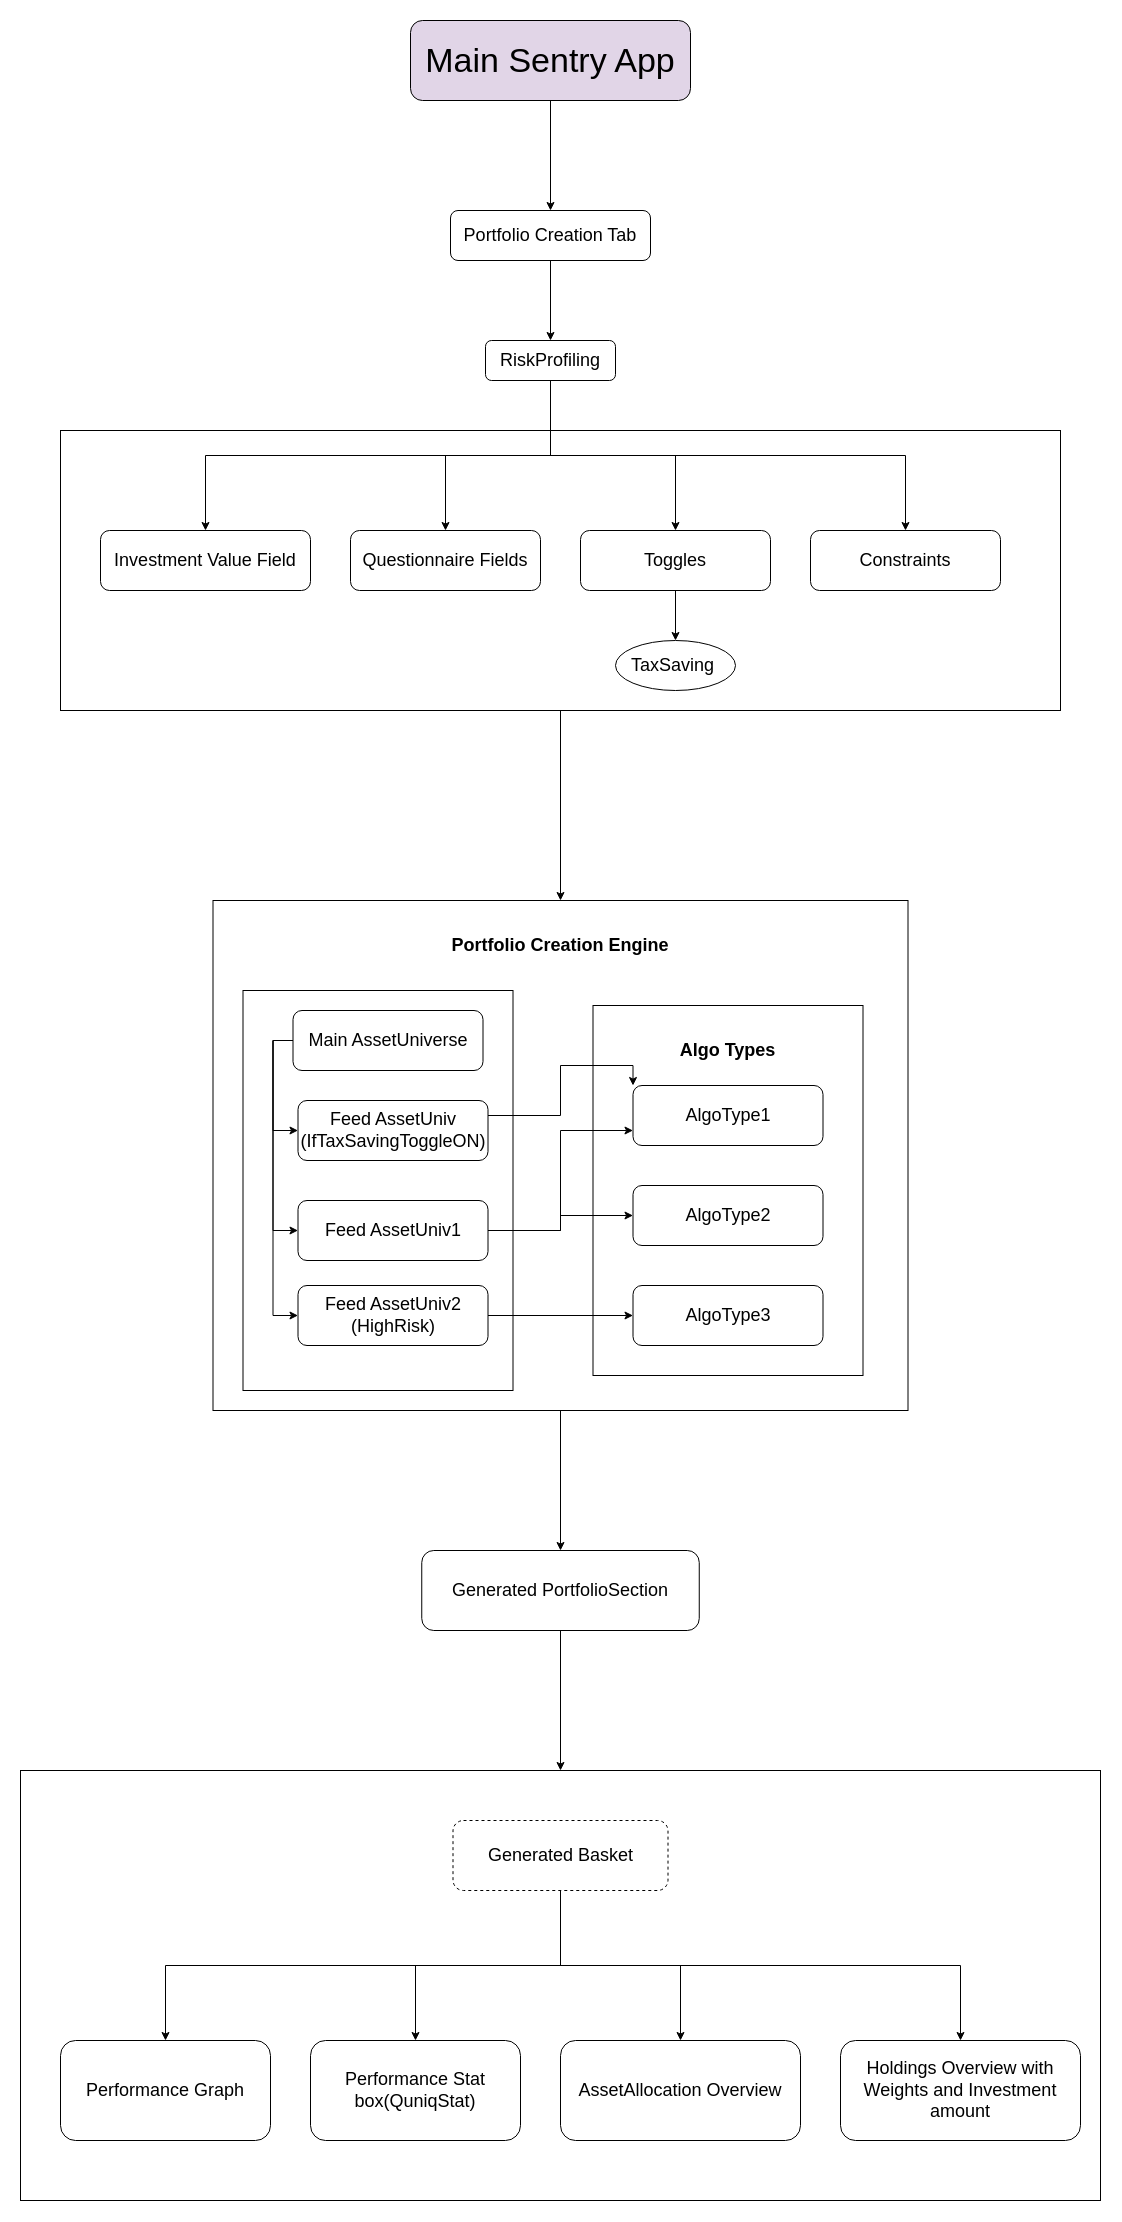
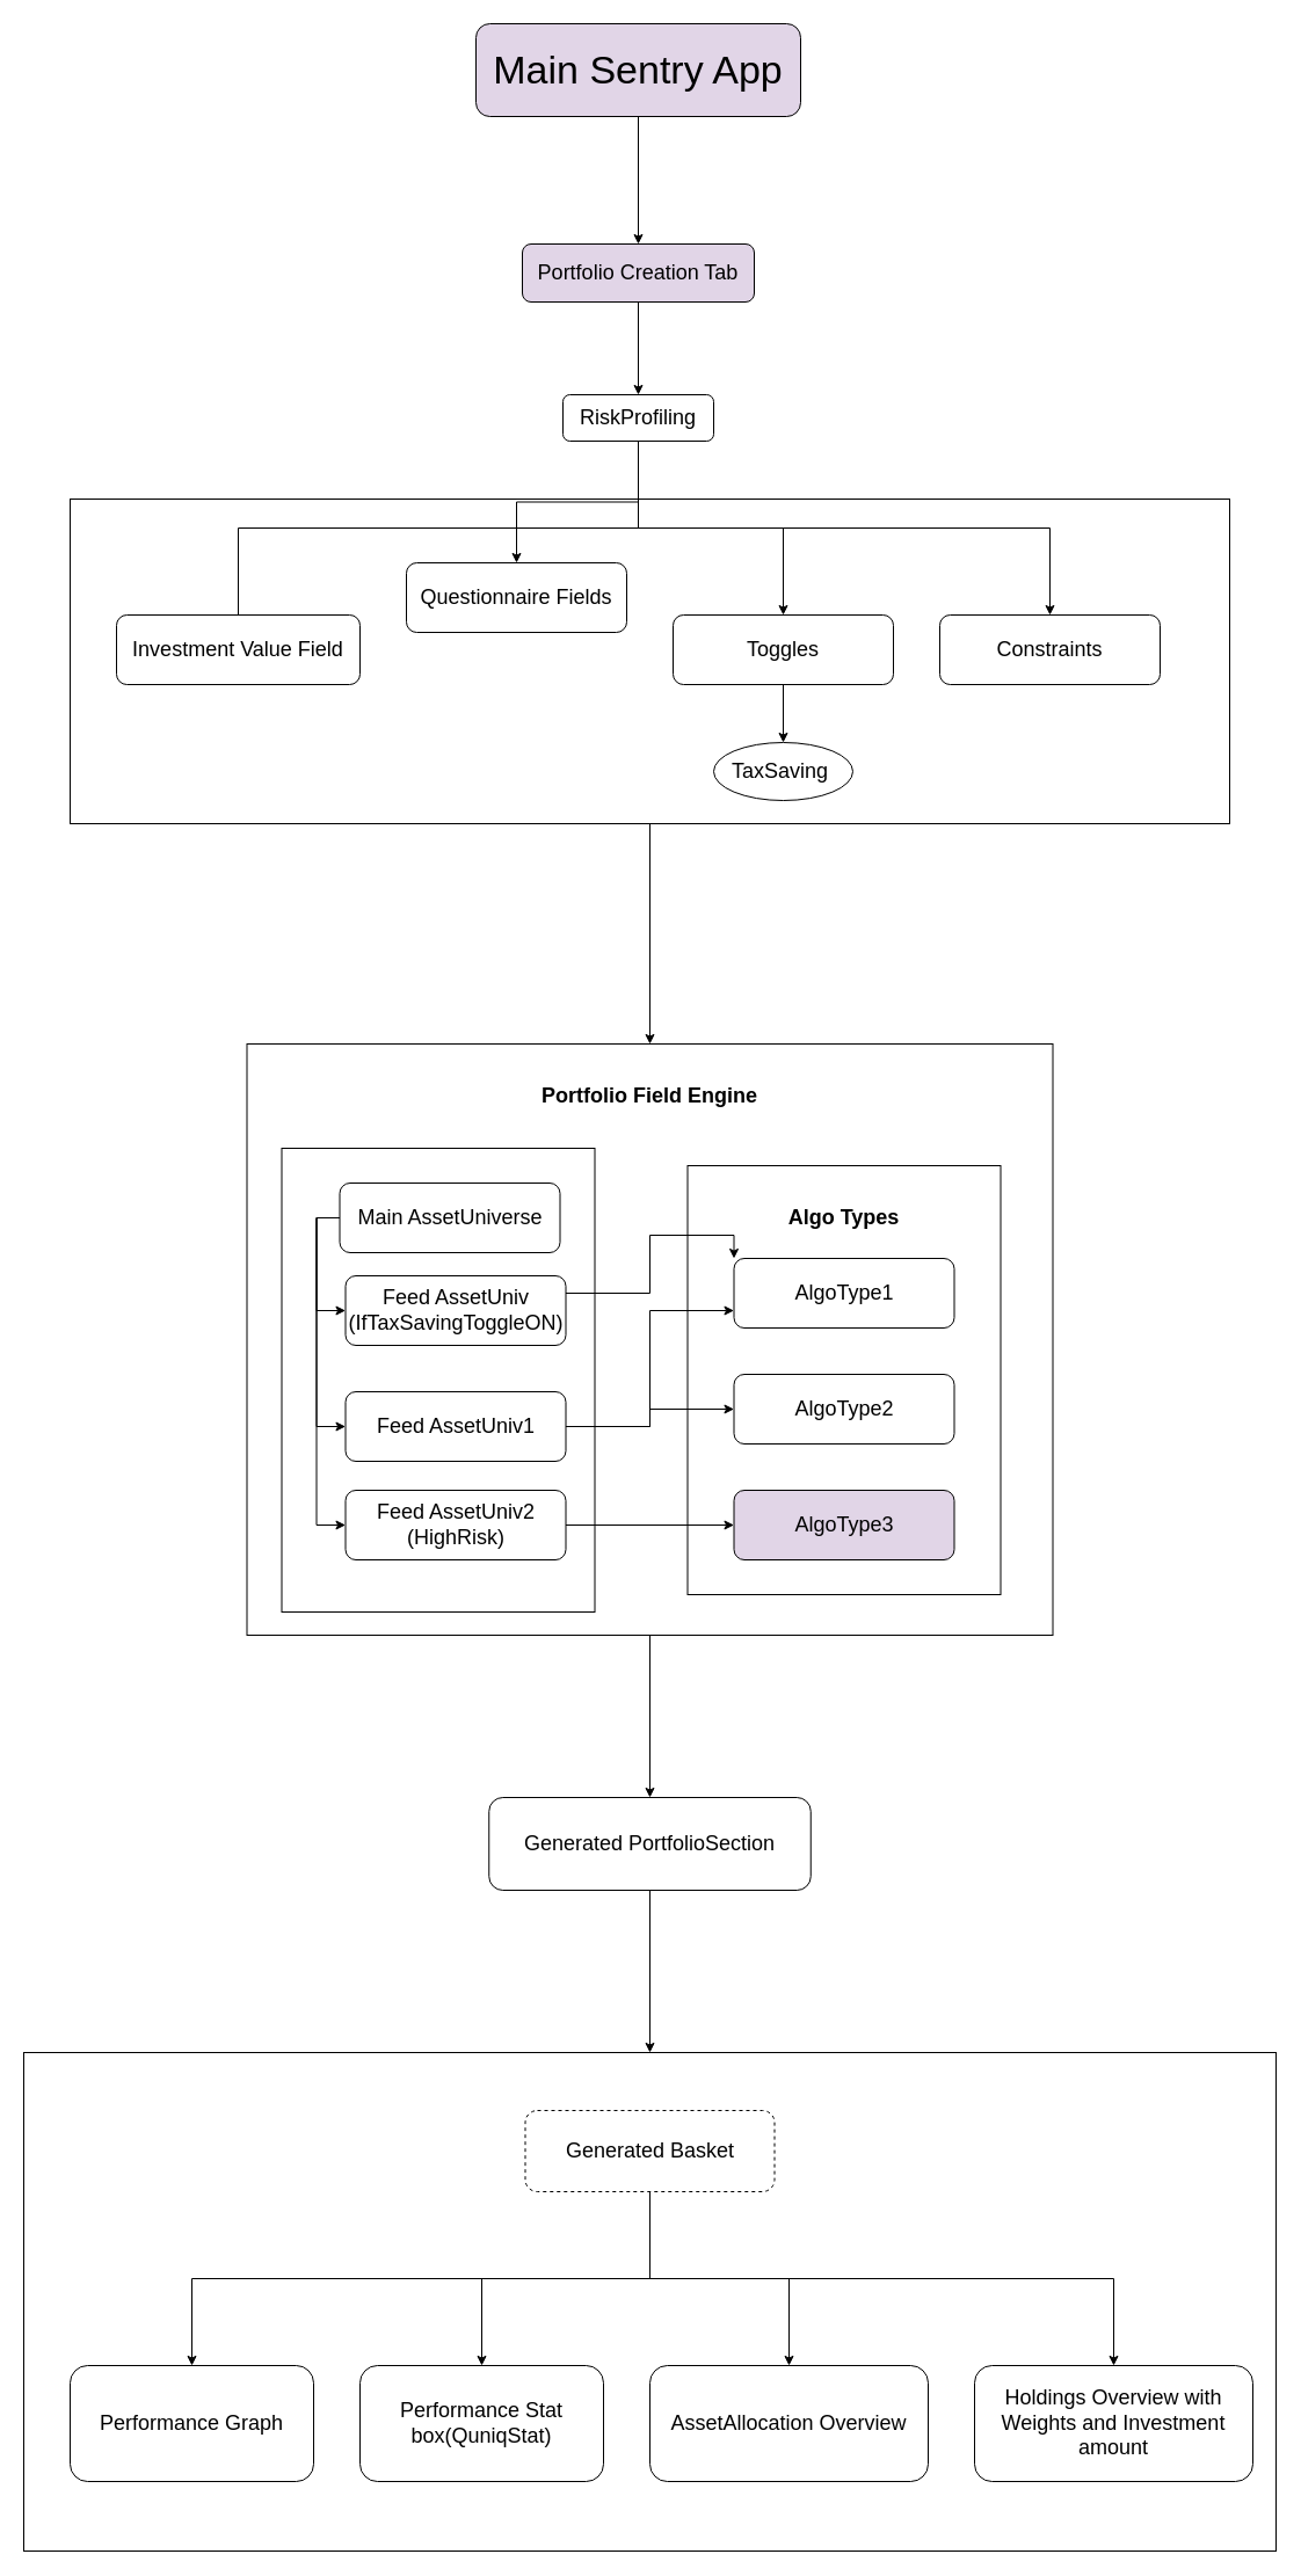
  <mxCell id="0" />
  <mxCell id="1" parent="0" />
  <mxCell id="2" style="edgeStyle=orthogonalEdgeStyle;rounded=0;orthogonalLoop=1;jettySize=auto;html=1;exitX=0.5;exitY=1;exitDx=0;exitDy=0;entryX=0.5;entryY=0;entryDx=0;entryDy=0;fontSize=18;" edge="1" parent="1" source="3" target="5"><mxGeometry relative="1" as="geometry" /></mxCell>
  <mxCell id="3" value="Main Sentry App" style="rounded=1;whiteSpace=wrap;html=1;fontSize=34;fillColor=#e1d5e7;" vertex="1" parent="1"><mxGeometry x="410" y="20" width="280" height="80" as="geometry" /></mxCell>
  <mxCell id="4" style="edgeStyle=orthogonalEdgeStyle;rounded=0;orthogonalLoop=1;jettySize=auto;html=1;exitX=0.5;exitY=1;exitDx=0;exitDy=0;fontSize=18;" edge="1" parent="1" source="5" target="12"><mxGeometry relative="1" as="geometry" /></mxCell>
- <mxCell id="5" value="&lt;font style=&quot;font-size: 18px;&quot;&gt;Portfolio Creation Tab&lt;/font&gt;" style="rounded=1;whiteSpace=wrap;html=1;fontSize=18;verticalAlign=middle;" vertex="1" parent="1"><mxGeometry x="450" y="210" width="200" height="50" as="geometry" /></mxCell>
+ <mxCell id="5" value="&lt;font style=&quot;font-size: 18px;&quot;&gt;Portfolio Creation Tab&lt;/font&gt;" style="rounded=1;whiteSpace=wrap;html=1;fontSize=18;verticalAlign=middle;fillColor=#e1d5e7;" vertex="1" parent="1"><mxGeometry x="450" y="210" width="200" height="50" as="geometry" /></mxCell>
  <mxCell id="6" style="edgeStyle=orthogonalEdgeStyle;rounded=0;orthogonalLoop=1;jettySize=auto;html=1;exitX=0.5;exitY=1;exitDx=0;exitDy=0;entryX=0.5;entryY=0;entryDx=0;entryDy=0;fontSize=18;" edge="1" parent="1" source="7" target="27"><mxGeometry relative="1" as="geometry" /></mxCell>
  <mxCell id="7" value="" style="rounded=0;whiteSpace=wrap;html=1;fontSize=18;" vertex="1" parent="1"><mxGeometry x="60" y="430" width="1000" height="280" as="geometry" /></mxCell>
- <mxCell id="8" style="edgeStyle=orthogonalEdgeStyle;rounded=0;orthogonalLoop=1;jettySize=auto;html=1;exitX=0.5;exitY=1;exitDx=0;exitDy=0;entryX=0.5;entryY=0;entryDx=0;entryDy=0;fontSize=18;" edge="1" parent="1" source="12" target="14"><mxGeometry relative="1" as="geometry" /></mxCell>
+ <mxCell id="8" style="edgeStyle=orthogonalEdgeStyle;rounded=0;orthogonalLoop=1;jettySize=auto;html=1;exitX=0.5;exitY=1;exitDx=0;exitDy=0;entryX=0.5;entryY=0;entryDx=0;entryDy=0;fontSize=18;endArrow=none;" edge="1" parent="1" source="12" target="14"><mxGeometry relative="1" as="geometry" /></mxCell>
  <mxCell id="9" style="edgeStyle=orthogonalEdgeStyle;rounded=0;orthogonalLoop=1;jettySize=auto;html=1;exitX=0.5;exitY=1;exitDx=0;exitDy=0;entryX=0.5;entryY=0;entryDx=0;entryDy=0;fontSize=18;" edge="1" parent="1" source="12" target="13"><mxGeometry relative="1" as="geometry" /></mxCell>
  <mxCell id="10" style="edgeStyle=orthogonalEdgeStyle;rounded=0;orthogonalLoop=1;jettySize=auto;html=1;exitX=0.5;exitY=1;exitDx=0;exitDy=0;fontSize=18;" edge="1" parent="1" source="12" target="16"><mxGeometry relative="1" as="geometry" /></mxCell>
  <mxCell id="11" style="edgeStyle=orthogonalEdgeStyle;rounded=0;orthogonalLoop=1;jettySize=auto;html=1;exitX=0.5;exitY=1;exitDx=0;exitDy=0;entryX=0.5;entryY=0;entryDx=0;entryDy=0;fontSize=18;" edge="1" parent="1" source="12" target="17"><mxGeometry relative="1" as="geometry" /></mxCell>
  <mxCell id="12" value="RiskProfiling" style="rounded=1;whiteSpace=wrap;html=1;fontSize=18;" vertex="1" parent="1"><mxGeometry x="485" y="340" width="130" height="40" as="geometry" /></mxCell>
- <mxCell id="13" value="Questionnaire Fields" style="rounded=1;whiteSpace=wrap;html=1;fontSize=18;" vertex="1" parent="1"><mxGeometry x="350" y="530" width="190" height="60" as="geometry" /></mxCell>
+ <mxCell id="13" value="Questionnaire Fields" style="rounded=1;whiteSpace=wrap;html=1;fontSize=18;" vertex="1" parent="1"><mxGeometry x="350" y="485" width="190" height="60" as="geometry" /></mxCell>
  <mxCell id="14" value="Investment Value Field" style="rounded=1;whiteSpace=wrap;html=1;fontSize=18;" vertex="1" parent="1"><mxGeometry x="100" y="530" width="210" height="60" as="geometry" /></mxCell>
  <mxCell id="15" style="edgeStyle=orthogonalEdgeStyle;rounded=0;orthogonalLoop=1;jettySize=auto;html=1;exitX=0.5;exitY=1;exitDx=0;exitDy=0;entryX=0.5;entryY=0;entryDx=0;entryDy=0;fontSize=18;" edge="1" parent="1" source="16" target="25"><mxGeometry relative="1" as="geometry" /></mxCell>
  <mxCell id="16" value="Toggles" style="rounded=1;whiteSpace=wrap;html=1;fontSize=18;" vertex="1" parent="1"><mxGeometry x="580" y="530" width="190" height="60" as="geometry" /></mxCell>
  <mxCell id="17" value="Constraints" style="rounded=1;whiteSpace=wrap;html=1;fontSize=18;" vertex="1" parent="1"><mxGeometry x="810" y="530" width="190" height="60" as="geometry" /></mxCell>
  <mxCell id="18" style="edgeStyle=orthogonalEdgeStyle;rounded=0;orthogonalLoop=1;jettySize=auto;html=1;exitX=0.5;exitY=1;exitDx=0;exitDy=0;entryX=0.5;entryY=0;entryDx=0;entryDy=0;fontSize=18;" edge="1" parent="1" source="19" target="20"><mxGeometry relative="1" as="geometry" /></mxCell>
  <mxCell id="19" value="Generated PortfolioSection" style="rounded=1;whiteSpace=wrap;html=1;fontSize=18;" vertex="1" parent="1"><mxGeometry x="421.25" y="1550" width="277.5" height="80" as="geometry" /></mxCell>
  <mxCell id="20" value="" style="rounded=0;whiteSpace=wrap;html=1;fontSize=18;" vertex="1" parent="1"><mxGeometry x="20" y="1770" width="1080" height="430" as="geometry" /></mxCell>
  <mxCell id="21" value="Performance Graph" style="rounded=1;whiteSpace=wrap;html=1;fontSize=18;" vertex="1" parent="1"><mxGeometry x="60" y="2040" width="210" height="100" as="geometry" /></mxCell>
  <mxCell id="22" value="Performance Stat box(QuniqStat)" style="rounded=1;whiteSpace=wrap;html=1;fontSize=18;" vertex="1" parent="1"><mxGeometry x="310" y="2040" width="210" height="100" as="geometry" /></mxCell>
  <mxCell id="23" value="AssetAllocation Overview" style="rounded=1;whiteSpace=wrap;html=1;fontSize=18;" vertex="1" parent="1"><mxGeometry x="560" y="2040" width="240" height="100" as="geometry" /></mxCell>
  <mxCell id="24" value="Holdings Overview with Weights and Investment amount" style="rounded=1;whiteSpace=wrap;html=1;fontSize=18;" vertex="1" parent="1"><mxGeometry x="840" y="2040" width="240" height="100" as="geometry" /></mxCell>
  <mxCell id="25" value="TaxSaving&amp;nbsp;" style="ellipse;whiteSpace=wrap;html=1;fontSize=18;" vertex="1" parent="1"><mxGeometry x="615" y="640" width="120" height="50" as="geometry" /></mxCell>
  <mxCell id="26" style="edgeStyle=orthogonalEdgeStyle;rounded=0;orthogonalLoop=1;jettySize=auto;html=1;exitX=0.5;exitY=1;exitDx=0;exitDy=0;entryX=0.5;entryY=0;entryDx=0;entryDy=0;fontSize=18;" edge="1" parent="1" source="27" target="19"><mxGeometry relative="1" as="geometry" /></mxCell>
  <mxCell id="27" value="" style="rounded=0;whiteSpace=wrap;html=1;fontSize=18;" vertex="1" parent="1"><mxGeometry x="212.5" y="900" width="695" height="510" as="geometry" /></mxCell>
  <mxCell id="28" value="" style="rounded=0;whiteSpace=wrap;html=1;fontSize=18;" vertex="1" parent="1"><mxGeometry x="242.5" y="990" width="270" height="400" as="geometry" /></mxCell>
  <mxCell id="29" style="edgeStyle=orthogonalEdgeStyle;rounded=0;orthogonalLoop=1;jettySize=auto;html=1;exitX=0;exitY=0.5;exitDx=0;exitDy=0;entryX=0;entryY=0.5;entryDx=0;entryDy=0;fontSize=18;" edge="1" parent="1" source="32" target="35"><mxGeometry relative="1" as="geometry" /></mxCell>
  <mxCell id="30" style="edgeStyle=orthogonalEdgeStyle;rounded=0;orthogonalLoop=1;jettySize=auto;html=1;exitX=0;exitY=0.5;exitDx=0;exitDy=0;entryX=0;entryY=0.5;entryDx=0;entryDy=0;fontSize=18;" edge="1" parent="1" source="32" target="33"><mxGeometry relative="1" as="geometry" /></mxCell>
  <mxCell id="31" style="edgeStyle=orthogonalEdgeStyle;rounded=0;orthogonalLoop=1;jettySize=auto;html=1;exitX=0;exitY=0.5;exitDx=0;exitDy=0;entryX=0;entryY=0.5;entryDx=0;entryDy=0;fontSize=18;" edge="1" parent="1" source="32" target="37"><mxGeometry relative="1" as="geometry" /></mxCell>
- <mxCell id="32" value="Main AssetUniverse" style="rounded=1;whiteSpace=wrap;html=1;fontSize=18;" vertex="1" parent="1"><mxGeometry x="292.5" y="1010" width="190" height="60" as="geometry" /></mxCell>
+ <mxCell id="32" value="Main AssetUniverse" style="rounded=1;whiteSpace=wrap;html=1;fontSize=18;" vertex="1" parent="1"><mxGeometry x="292.5" y="1020" width="190" height="60" as="geometry" /></mxCell>
  <mxCell id="33" value="Feed AssetUniv1" style="rounded=1;whiteSpace=wrap;html=1;fontSize=18;" vertex="1" parent="1"><mxGeometry x="297.5" y="1200" width="190" height="60" as="geometry" /></mxCell>
  <mxCell id="34" value="" style="rounded=0;whiteSpace=wrap;html=1;fontSize=18;" vertex="1" parent="1"><mxGeometry x="592.5" y="1005" width="270" height="370" as="geometry" /></mxCell>
  <mxCell id="35" value="Feed AssetUniv2&lt;br&gt;(HighRisk)" style="rounded=1;whiteSpace=wrap;html=1;fontSize=18;" vertex="1" parent="1"><mxGeometry x="297.5" y="1285" width="190" height="60" as="geometry" /></mxCell>
  <mxCell id="36" style="edgeStyle=orthogonalEdgeStyle;rounded=0;orthogonalLoop=1;jettySize=auto;html=1;exitX=1;exitY=0.25;exitDx=0;exitDy=0;entryX=0;entryY=0;entryDx=0;entryDy=0;fontSize=18;" edge="1" parent="1" source="37" target="38"><mxGeometry relative="1" as="geometry" /></mxCell>
  <mxCell id="37" value="Feed AssetUniv&lt;br&gt;(IfTaxSavingToggleON)" style="rounded=1;whiteSpace=wrap;html=1;fontSize=18;" vertex="1" parent="1"><mxGeometry x="297.5" y="1100" width="190" height="60" as="geometry" /></mxCell>
  <mxCell id="38" value="AlgoType1" style="rounded=1;whiteSpace=wrap;html=1;fontSize=18;" vertex="1" parent="1"><mxGeometry x="632.5" y="1085" width="190" height="60" as="geometry" /></mxCell>
  <mxCell id="39" value="&lt;b&gt;Algo Types&lt;/b&gt;" style="text;html=1;strokeColor=none;fillColor=none;align=center;verticalAlign=middle;whiteSpace=wrap;rounded=0;fontSize=18;" vertex="1" parent="1"><mxGeometry x="665" y="1035" width="125" height="30" as="geometry" /></mxCell>
  <mxCell id="40" value="AlgoType2" style="rounded=1;whiteSpace=wrap;html=1;fontSize=18;" vertex="1" parent="1"><mxGeometry x="632.5" y="1185" width="190" height="60" as="geometry" /></mxCell>
- <mxCell id="41" value="AlgoType3" style="rounded=1;whiteSpace=wrap;html=1;fontSize=18;" vertex="1" parent="1"><mxGeometry x="632.5" y="1285" width="190" height="60" as="geometry" /></mxCell>
+ <mxCell id="41" value="AlgoType3" style="rounded=1;whiteSpace=wrap;html=1;fontSize=18;fillColor=#e1d5e7;" vertex="1" parent="1"><mxGeometry x="632.5" y="1285" width="190" height="60" as="geometry" /></mxCell>
  <mxCell id="42" style="edgeStyle=orthogonalEdgeStyle;rounded=0;orthogonalLoop=1;jettySize=auto;html=1;exitX=1;exitY=0.5;exitDx=0;exitDy=0;entryX=0;entryY=0.5;entryDx=0;entryDy=0;fontSize=18;" edge="1" parent="1" source="33" target="40"><mxGeometry relative="1" as="geometry" /></mxCell>
  <mxCell id="43" style="edgeStyle=orthogonalEdgeStyle;rounded=0;orthogonalLoop=1;jettySize=auto;html=1;exitX=1;exitY=0.5;exitDx=0;exitDy=0;entryX=0;entryY=0.5;entryDx=0;entryDy=0;fontSize=18;" edge="1" parent="1" source="35" target="41"><mxGeometry relative="1" as="geometry" /></mxCell>
  <mxCell id="44" style="edgeStyle=orthogonalEdgeStyle;rounded=0;orthogonalLoop=1;jettySize=auto;html=1;exitX=1;exitY=0.5;exitDx=0;exitDy=0;entryX=0;entryY=0.75;entryDx=0;entryDy=0;fontSize=18;" edge="1" parent="1" source="33" target="38"><mxGeometry relative="1" as="geometry" /></mxCell>
  <mxCell id="45" style="edgeStyle=orthogonalEdgeStyle;rounded=0;orthogonalLoop=1;jettySize=auto;html=1;exitX=0.5;exitY=1;exitDx=0;exitDy=0;entryX=0.5;entryY=0;entryDx=0;entryDy=0;fontSize=18;" edge="1" parent="1" source="49" target="21"><mxGeometry relative="1" as="geometry" /></mxCell>
  <mxCell id="46" style="edgeStyle=orthogonalEdgeStyle;rounded=0;orthogonalLoop=1;jettySize=auto;html=1;exitX=0.5;exitY=1;exitDx=0;exitDy=0;fontSize=18;" edge="1" parent="1" source="49" target="22"><mxGeometry relative="1" as="geometry" /></mxCell>
  <mxCell id="47" style="edgeStyle=orthogonalEdgeStyle;rounded=0;orthogonalLoop=1;jettySize=auto;html=1;exitX=0.5;exitY=1;exitDx=0;exitDy=0;entryX=0.5;entryY=0;entryDx=0;entryDy=0;fontSize=18;" edge="1" parent="1" source="49" target="23"><mxGeometry relative="1" as="geometry" /></mxCell>
  <mxCell id="48" style="edgeStyle=orthogonalEdgeStyle;rounded=0;orthogonalLoop=1;jettySize=auto;html=1;exitX=0.5;exitY=1;exitDx=0;exitDy=0;entryX=0.5;entryY=0;entryDx=0;entryDy=0;fontSize=18;" edge="1" parent="1" source="49" target="24"><mxGeometry relative="1" as="geometry" /></mxCell>
  <mxCell id="49" value="Generated Basket" style="rounded=1;whiteSpace=wrap;html=1;fontSize=18;dashed=1;" vertex="1" parent="1"><mxGeometry x="452.5" y="1820" width="215" height="70" as="geometry" /></mxCell>
- <mxCell id="50" value="Portfolio Creation Engine" style="text;html=1;strokeColor=none;fillColor=none;align=center;verticalAlign=middle;whiteSpace=wrap;rounded=0;fontSize=18;fontStyle=1" vertex="1" parent="1"><mxGeometry x="435" y="930" width="250" height="30" as="geometry" /></mxCell>
+ <mxCell id="50" value="Portfolio Field Engine" style="text;html=1;strokeColor=none;fillColor=none;align=center;verticalAlign=middle;whiteSpace=wrap;rounded=0;fontSize=18;fontStyle=1" vertex="1" parent="1"><mxGeometry x="435" y="930" width="250" height="30" as="geometry" /></mxCell>
